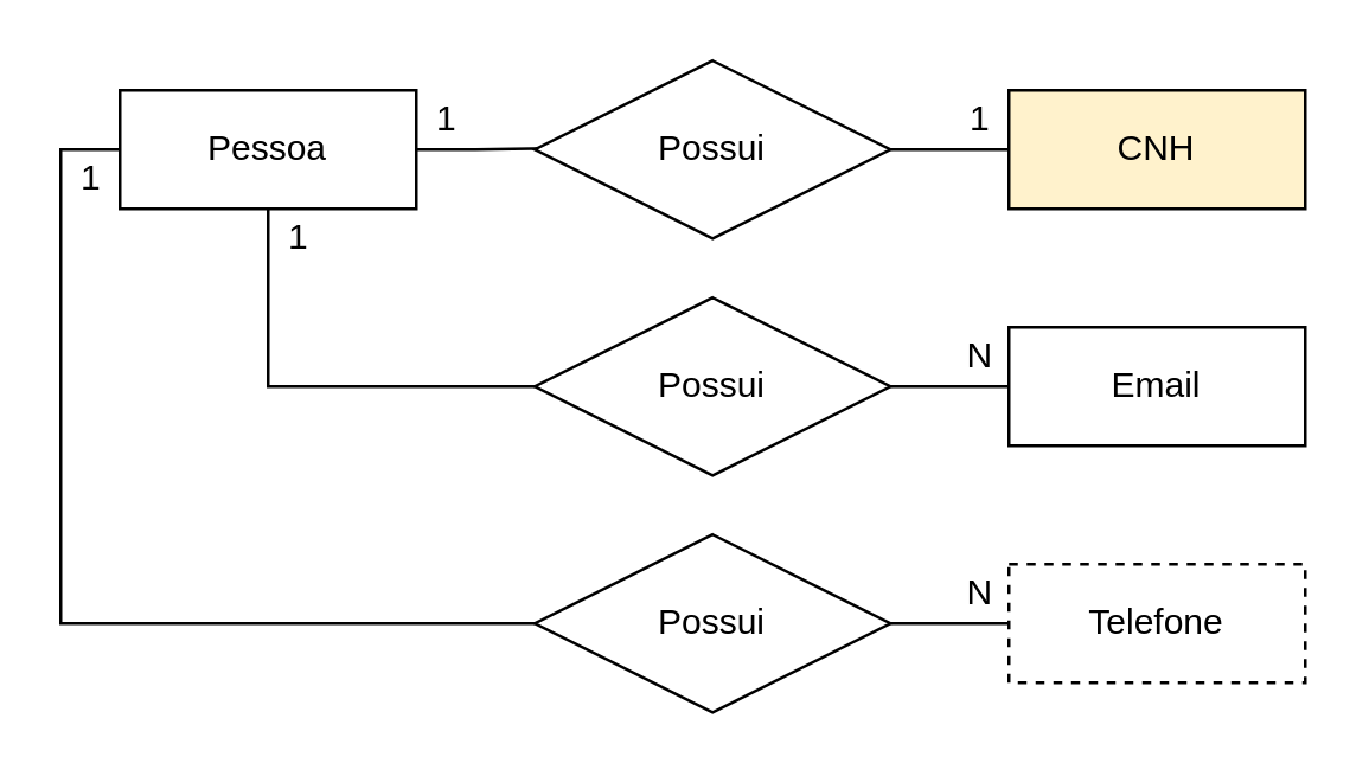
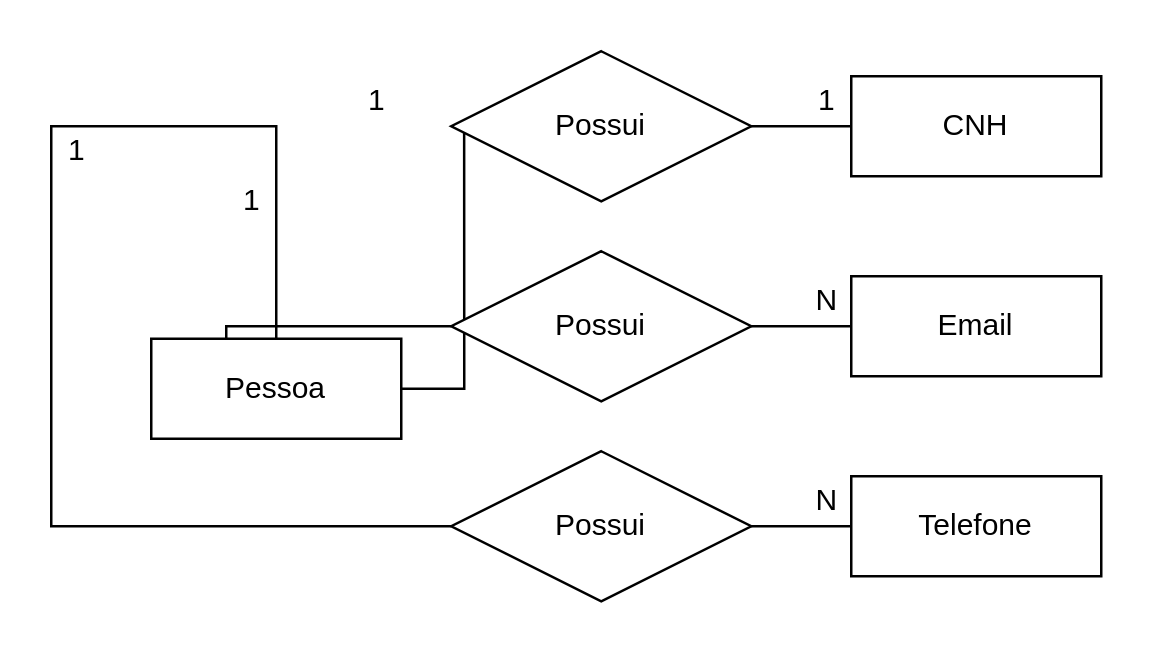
  <mxCell id="0" />
  <mxCell id="1" parent="0" />
  <mxCell id="2" style="edgeStyle=orthogonalEdgeStyle;rounded=0;orthogonalLoop=1;jettySize=auto;html=1;entryX=0.043;entryY=0.494;entryDx=0;entryDy=0;entryPerimeter=0;endArrow=none;endFill=0;" edge="1" parent="1" source="5" target="7"><mxGeometry relative="1" as="geometry" /></mxCell>
  <mxCell id="3" style="edgeStyle=orthogonalEdgeStyle;rounded=0;orthogonalLoop=1;jettySize=auto;html=1;entryX=0;entryY=0.5;entryDx=0;entryDy=0;endArrow=none;endFill=0;" edge="1" parent="1" source="5" target="14"><mxGeometry relative="1" as="geometry"><Array as="points"><mxPoint x="90" y="130" /></Array></mxGeometry></mxCell>
  <mxCell id="4" style="edgeStyle=orthogonalEdgeStyle;rounded=0;orthogonalLoop=1;jettySize=auto;html=1;entryX=0;entryY=0.5;entryDx=0;entryDy=0;endArrow=none;endFill=0;" edge="1" parent="1" source="5" target="16"><mxGeometry relative="1" as="geometry"><Array as="points"><mxPoint x="20" y="50" /><mxPoint x="20" y="210" /></Array></mxGeometry></mxCell>
- <mxCell id="5" value="Pessoa" style="whiteSpace=wrap;html=1;align=center;" vertex="1" parent="1"><mxGeometry x="40" y="30" width="100" height="40" as="geometry" /></mxCell>
+ <mxCell id="5" value="Pessoa" style="whiteSpace=wrap;html=1;align=center;" vertex="1" parent="1"><mxGeometry x="60" y="135" width="100" height="40" as="geometry" /></mxCell>
  <mxCell id="6" style="edgeStyle=orthogonalEdgeStyle;rounded=0;orthogonalLoop=1;jettySize=auto;html=1;endArrow=none;endFill=0;" edge="1" parent="1" source="7" target="8"><mxGeometry relative="1" as="geometry" /></mxCell>
  <mxCell id="7" value="Possui" style="shape=rhombus;perimeter=rhombusPerimeter;whiteSpace=wrap;html=1;align=center;" vertex="1" parent="1"><mxGeometry x="180" y="20" width="120" height="60" as="geometry" /></mxCell>
- <mxCell id="8" value="CNH" style="whiteSpace=wrap;html=1;align=center;fillColor=#fff2cc;" vertex="1" parent="1"><mxGeometry x="340" y="30" width="100" height="40" as="geometry" /></mxCell>
+ <mxCell id="8" value="CNH" style="whiteSpace=wrap;html=1;align=center;" vertex="1" parent="1"><mxGeometry x="340" y="30" width="100" height="40" as="geometry" /></mxCell>
  <mxCell id="9" value="1" style="text;html=1;align=center;verticalAlign=middle;resizable=0;points=[];autosize=1;strokeColor=none;" vertex="1" parent="1"><mxGeometry x="140" y="30" width="20" height="20" as="geometry" /></mxCell>
  <mxCell id="10" value="1" style="text;html=1;align=center;verticalAlign=middle;resizable=0;points=[];autosize=1;strokeColor=none;" vertex="1" parent="1"><mxGeometry x="320" y="30" width="20" height="20" as="geometry" /></mxCell>
  <mxCell id="11" value="Email" style="whiteSpace=wrap;html=1;align=center;" vertex="1" parent="1"><mxGeometry x="340" y="110" width="100" height="40" as="geometry" /></mxCell>
- <mxCell id="12" value="Telefone" style="whiteSpace=wrap;html=1;align=center;dashed=1;" vertex="1" parent="1"><mxGeometry x="340" y="190" width="100" height="40" as="geometry" /></mxCell>
+ <mxCell id="12" value="Telefone" style="whiteSpace=wrap;html=1;align=center;" vertex="1" parent="1"><mxGeometry x="340" y="190" width="100" height="40" as="geometry" /></mxCell>
  <mxCell id="13" style="edgeStyle=orthogonalEdgeStyle;rounded=0;orthogonalLoop=1;jettySize=auto;html=1;exitX=1;exitY=0.5;exitDx=0;exitDy=0;entryX=0;entryY=0.5;entryDx=0;entryDy=0;endArrow=none;endFill=0;" edge="1" parent="1" source="14" target="11"><mxGeometry relative="1" as="geometry" /></mxCell>
  <mxCell id="14" value="Possui" style="shape=rhombus;perimeter=rhombusPerimeter;whiteSpace=wrap;html=1;align=center;" vertex="1" parent="1"><mxGeometry x="180" y="100" width="120" height="60" as="geometry" /></mxCell>
  <mxCell id="15" style="edgeStyle=orthogonalEdgeStyle;rounded=0;orthogonalLoop=1;jettySize=auto;html=1;exitX=1;exitY=0.5;exitDx=0;exitDy=0;entryX=0;entryY=0.5;entryDx=0;entryDy=0;endArrow=none;endFill=0;" edge="1" parent="1" source="16" target="12"><mxGeometry relative="1" as="geometry" /></mxCell>
  <mxCell id="16" value="Possui" style="shape=rhombus;perimeter=rhombusPerimeter;whiteSpace=wrap;html=1;align=center;" vertex="1" parent="1"><mxGeometry x="180" y="180" width="120" height="60" as="geometry" /></mxCell>
  <mxCell id="17" value="1" style="text;html=1;align=center;verticalAlign=middle;resizable=0;points=[];autosize=1;strokeColor=none;" vertex="1" parent="1"><mxGeometry x="90" y="70" width="20" height="20" as="geometry" /></mxCell>
  <mxCell id="18" value="1" style="text;html=1;align=center;verticalAlign=middle;resizable=0;points=[];autosize=1;strokeColor=none;" vertex="1" parent="1"><mxGeometry x="20" y="50" width="20" height="20" as="geometry" /></mxCell>
  <mxCell id="19" value="N" style="text;html=1;align=center;verticalAlign=middle;resizable=0;points=[];autosize=1;strokeColor=none;" vertex="1" parent="1"><mxGeometry x="320" y="110" width="20" height="20" as="geometry" /></mxCell>
  <mxCell id="20" value="N" style="text;html=1;align=center;verticalAlign=middle;resizable=0;points=[];autosize=1;strokeColor=none;" vertex="1" parent="1"><mxGeometry x="320" y="190" width="20" height="20" as="geometry" /></mxCell>
